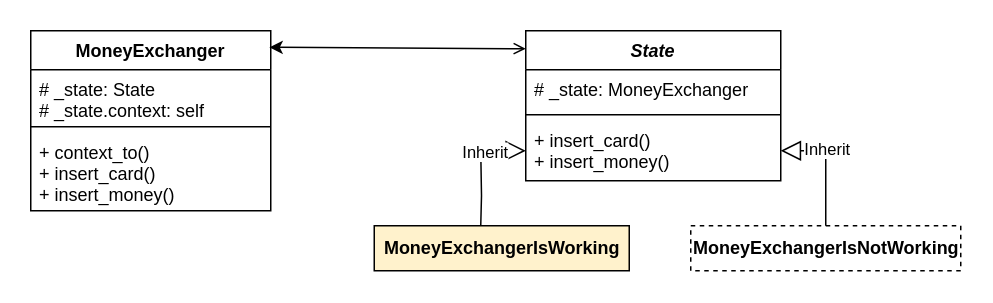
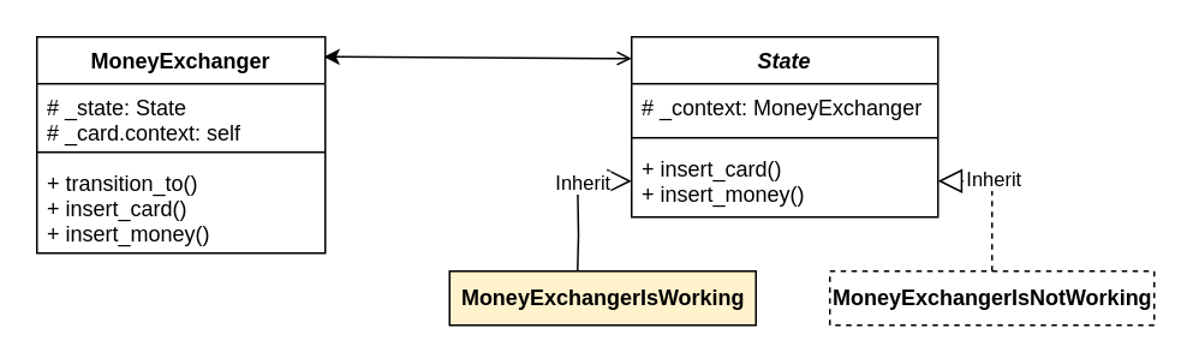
  <mxCell id="0" />
  <mxCell id="1" parent="0" />
  <mxCell id="2" value="MoneyExchanger" style="swimlane;fontStyle=1;align=center;verticalAlign=top;childLayout=stackLayout;horizontal=1;startSize=26;horizontalStack=0;resizeParent=1;resizeParentMax=0;resizeLast=0;collapsible=1;marginBottom=0;fontColor=#000000;" vertex="1" parent="1"><mxGeometry x="20" y="20" width="160" height="120" as="geometry" /></mxCell>
- <mxCell id="3" value="# _state: State&#10;# _state.context: self" style="text;strokeColor=none;fillColor=none;align=left;verticalAlign=top;spacingLeft=4;spacingRight=4;overflow=hidden;rotatable=0;points=[[0,0.5],[1,0.5]];portConstraint=eastwest;" vertex="1" parent="2"><mxGeometry y="26" width="160" height="34" as="geometry" /></mxCell>
+ <mxCell id="3" value="# _state: State&#10;# _card.context: self" style="text;strokeColor=none;fillColor=none;align=left;verticalAlign=top;spacingLeft=4;spacingRight=4;overflow=hidden;rotatable=0;points=[[0,0.5],[1,0.5]];portConstraint=eastwest;" vertex="1" parent="2"><mxGeometry y="26" width="160" height="34" as="geometry" /></mxCell>
  <mxCell id="4" value="" style="line;strokeWidth=1;fillColor=none;align=left;verticalAlign=middle;spacingTop=-1;spacingLeft=3;spacingRight=3;rotatable=0;labelPosition=right;points=[];portConstraint=eastwest;" vertex="1" parent="2"><mxGeometry y="60" width="160" height="8" as="geometry" /></mxCell>
- <mxCell id="5" value="+ context_to()&#10;+ insert_card()&#10;+ insert_money()" style="text;strokeColor=none;fillColor=none;align=left;verticalAlign=top;spacingLeft=4;spacingRight=4;overflow=hidden;rotatable=0;points=[[0,0.5],[1,0.5]];portConstraint=eastwest;" vertex="1" parent="2"><mxGeometry y="68" width="160" height="52" as="geometry" /></mxCell>
+ <mxCell id="5" value="+ transition_to()&#10;+ insert_card()&#10;+ insert_money()" style="text;strokeColor=none;fillColor=none;align=left;verticalAlign=top;spacingLeft=4;spacingRight=4;overflow=hidden;rotatable=0;points=[[0,0.5],[1,0.5]];portConstraint=eastwest;" vertex="1" parent="2"><mxGeometry y="68" width="160" height="52" as="geometry" /></mxCell>
  <mxCell id="6" value="State" style="swimlane;fontStyle=3;align=center;verticalAlign=top;childLayout=stackLayout;horizontal=1;startSize=26;horizontalStack=0;resizeParent=1;resizeParentMax=0;resizeLast=0;collapsible=1;marginBottom=0;fontColor=#000000;" vertex="1" parent="1"><mxGeometry x="350" y="20" width="170" height="100" as="geometry" /></mxCell>
- <mxCell id="7" value="# _state: MoneyExchanger" style="text;strokeColor=none;fillColor=none;align=left;verticalAlign=top;spacingLeft=4;spacingRight=4;overflow=hidden;rotatable=0;points=[[0,0.5],[1,0.5]];portConstraint=eastwest;" vertex="1" parent="6"><mxGeometry y="26" width="170" height="26" as="geometry" /></mxCell>
+ <mxCell id="7" value="# _context: MoneyExchanger" style="text;strokeColor=none;fillColor=none;align=left;verticalAlign=top;spacingLeft=4;spacingRight=4;overflow=hidden;rotatable=0;points=[[0,0.5],[1,0.5]];portConstraint=eastwest;" vertex="1" parent="6"><mxGeometry y="26" width="170" height="26" as="geometry" /></mxCell>
  <mxCell id="8" value="" style="line;strokeWidth=1;fillColor=none;align=left;verticalAlign=middle;spacingTop=-1;spacingLeft=3;spacingRight=3;rotatable=0;labelPosition=right;points=[];portConstraint=eastwest;" vertex="1" parent="6"><mxGeometry y="52" width="170" height="8" as="geometry" /></mxCell>
  <mxCell id="9" value="+ insert_card()&#10;+ insert_money()" style="text;strokeColor=none;fillColor=none;align=left;verticalAlign=top;spacingLeft=4;spacingRight=4;overflow=hidden;rotatable=0;points=[[0,0.5],[1,0.5]];portConstraint=eastwest;" vertex="1" parent="6"><mxGeometry y="60" width="170" height="40" as="geometry" /></mxCell>
  <mxCell id="10" value="&lt;b&gt;MoneyExchangerIsWorking&lt;/b&gt;" style="html=1;fillColor=#fff2cc;" vertex="1" parent="1"><mxGeometry x="249" y="150" width="170" height="30" as="geometry" /></mxCell>
  <mxCell id="11" value="&lt;b&gt;MoneyExchangerIsNotWorking&lt;/b&gt;" style="html=1;dashed=1;" vertex="1" parent="1"><mxGeometry x="460" y="150" width="180" height="30" as="geometry" /></mxCell>
  <mxCell id="12" style="edgeStyle=orthogonalEdgeStyle;rounded=0;orthogonalLoop=1;jettySize=auto;html=1;entryX=0;entryY=0.5;entryDx=0;entryDy=0;endSize=11;startSize=11;endArrow=block;endFill=0;" edge="1" parent="1" target="9"><mxGeometry relative="1" as="geometry"><mxPoint x="320" y="150" as="sourcePoint" /><mxPoint x="400" y="200" as="targetPoint" /></mxGeometry></mxCell>
  <mxCell id="13" value="Inherit" style="edgeLabel;html=1;align=center;verticalAlign=middle;resizable=0;points=[];fontColor=#000000;" vertex="1" connectable="0" parent="12"><mxGeometry x="0.241" y="-2" relative="1" as="geometry"><mxPoint as="offset" /></mxGeometry></mxCell>
- <mxCell id="14" style="edgeStyle=orthogonalEdgeStyle;rounded=0;orthogonalLoop=1;jettySize=auto;html=1;entryX=1;entryY=0.5;entryDx=0;entryDy=0;endSize=11;startSize=11;endArrow=block;endFill=0;exitX=0.5;exitY=0;exitDx=0;exitDy=0;" edge="1" parent="1" source="11" target="9"><mxGeometry relative="1" as="geometry"><mxPoint x="580" y="105" as="sourcePoint" /><mxPoint x="610" y="55" as="targetPoint" /></mxGeometry></mxCell>
+ <mxCell id="14" style="edgeStyle=orthogonalEdgeStyle;rounded=0;orthogonalLoop=1;jettySize=auto;html=1;entryX=1;entryY=0.5;entryDx=0;entryDy=0;endSize=11;startSize=11;endArrow=block;endFill=0;exitX=0.5;exitY=0;exitDx=0;exitDy=0;dashed=1;" edge="1" parent="1" source="11" target="9"><mxGeometry relative="1" as="geometry"><mxPoint x="580" y="105" as="sourcePoint" /><mxPoint x="610" y="55" as="targetPoint" /></mxGeometry></mxCell>
  <mxCell id="15" value="Inherit" style="edgeLabel;html=1;align=center;verticalAlign=middle;resizable=0;points=[];fontColor=#000000;" vertex="1" connectable="0" parent="14"><mxGeometry x="0.241" y="-2" relative="1" as="geometry"><mxPoint as="offset" /></mxGeometry></mxCell>
  <mxCell id="16" value="" style="endArrow=open;startArrow=classic;html=1;exitX=0.994;exitY=0.092;exitDx=0;exitDy=0;exitPerimeter=0;entryX=0;entryY=0.12;entryDx=0;entryDy=0;entryPerimeter=0;" edge="1" parent="1" source="2" target="6"><mxGeometry width="50" height="50" relative="1" as="geometry"><mxPoint x="250" y="70" as="sourcePoint" /><mxPoint x="300" y="20" as="targetPoint" /></mxGeometry></mxCell>
